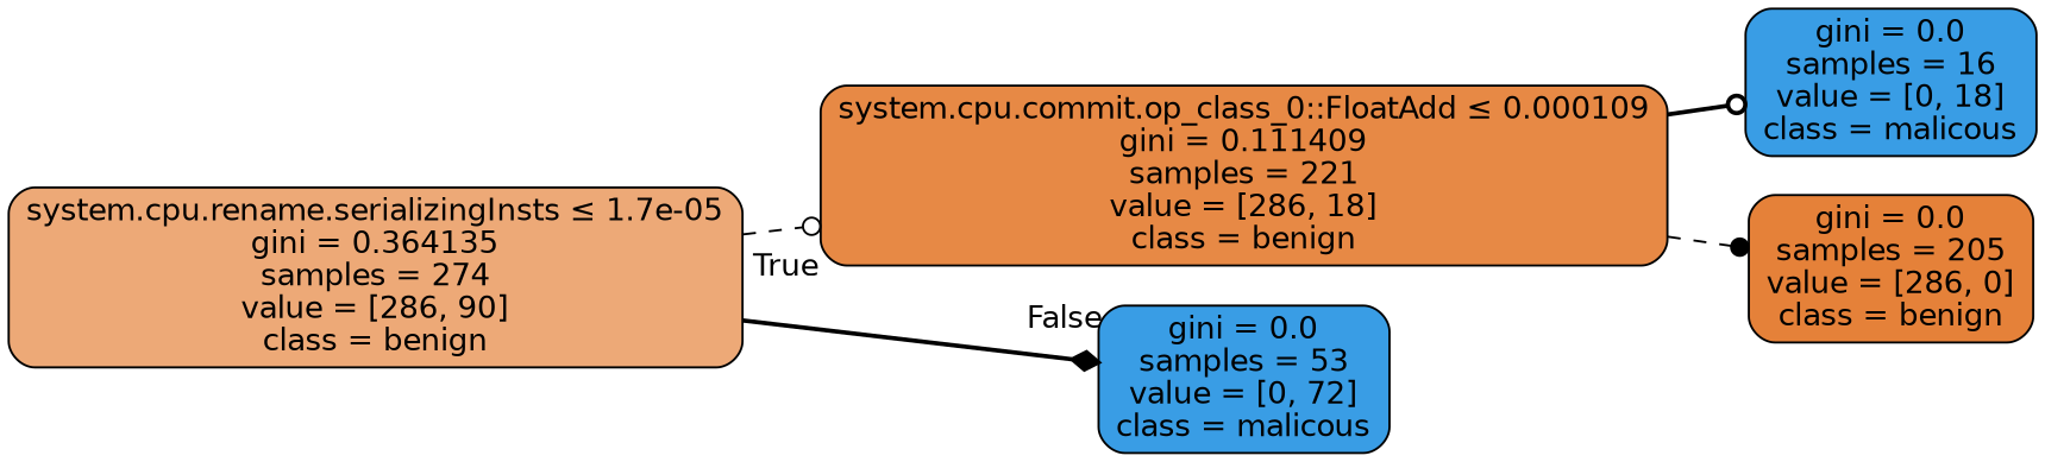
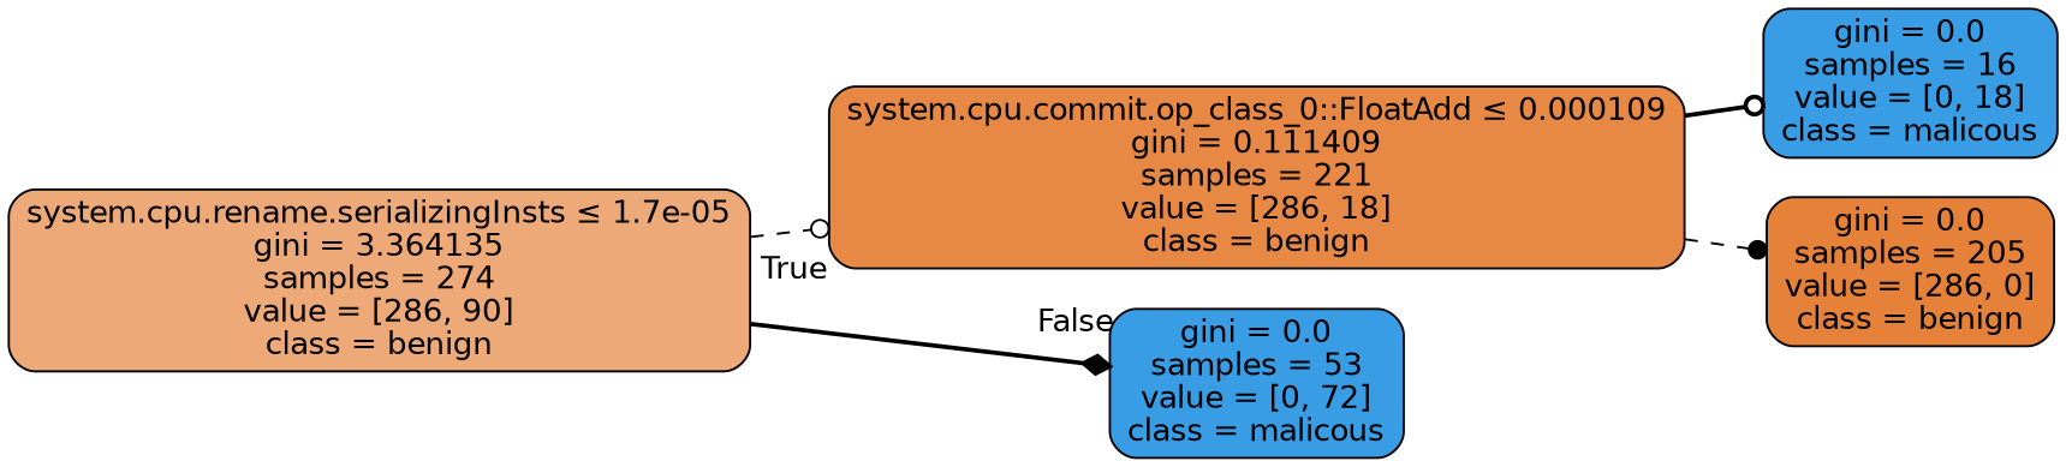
  digraph {
    rankdir=LR
    node [color=black fillcolor="#399de5" fontname=helvetica shape=box style="filled, rounded"]
    edge [fontname=helvetica style=dashed arrowhead=odot]
-   n1 [fillcolor="#eda977" label=<system.cpu.rename.serializingInsts &le; 1.7e-05<br/>gini = 0.364135<br/>samples = 274<br/>value = [286, 90]<br/>class = benign>]
+   n1 [fillcolor="#eda977" label=<system.cpu.rename.serializingInsts &le; 1.7e-05<br/>gini = 3.364135<br/>samples = 274<br/>value = [286, 90]<br/>class = benign>]
    n2 [fillcolor="#e78945" label=<system.cpu.commit.op_class_0::FloatAdd &le; 0.000109<br/>gini = 0.111409<br/>samples = 221<br/>value = [286, 18]<br/>class = benign>]
    n3 [label=<gini = 0.0<br/>samples = 53<br/>value = [0, 72]<br/>class = malicous>]
    n4 [label=<gini = 0.0<br/>samples = 16<br/>value = [0, 18]<br/>class = malicous>]
    n5 [fillcolor="#e58139" label=<gini = 0.0<br/>samples = 205<br/>value = [286, 0]<br/>class = benign>]
    n1 -> n2 [headlabel=True labelangle=45 labeldistance=2.5]
    n1 -> n3 [headlabel=False labelangle=-45 labeldistance=2.5 style=bold arrowhead=diamond]
    n2 -> n4 [style=bold]
    n2 -> n5 [arrowhead=dot]
  }
